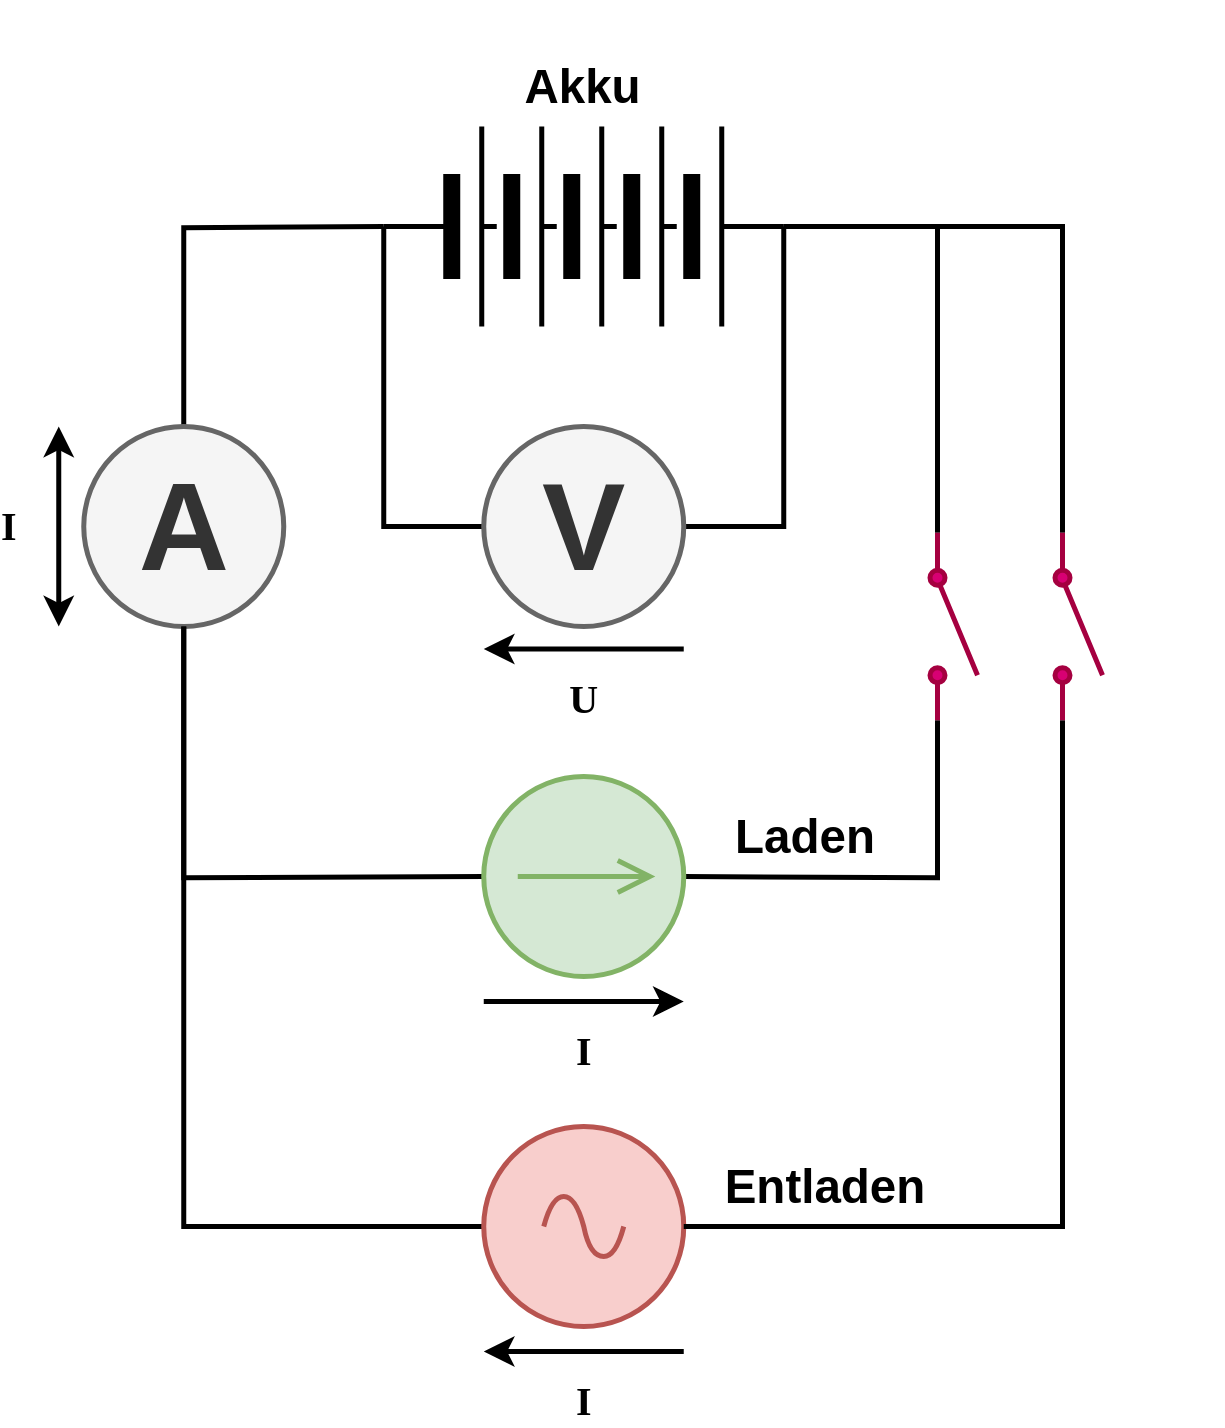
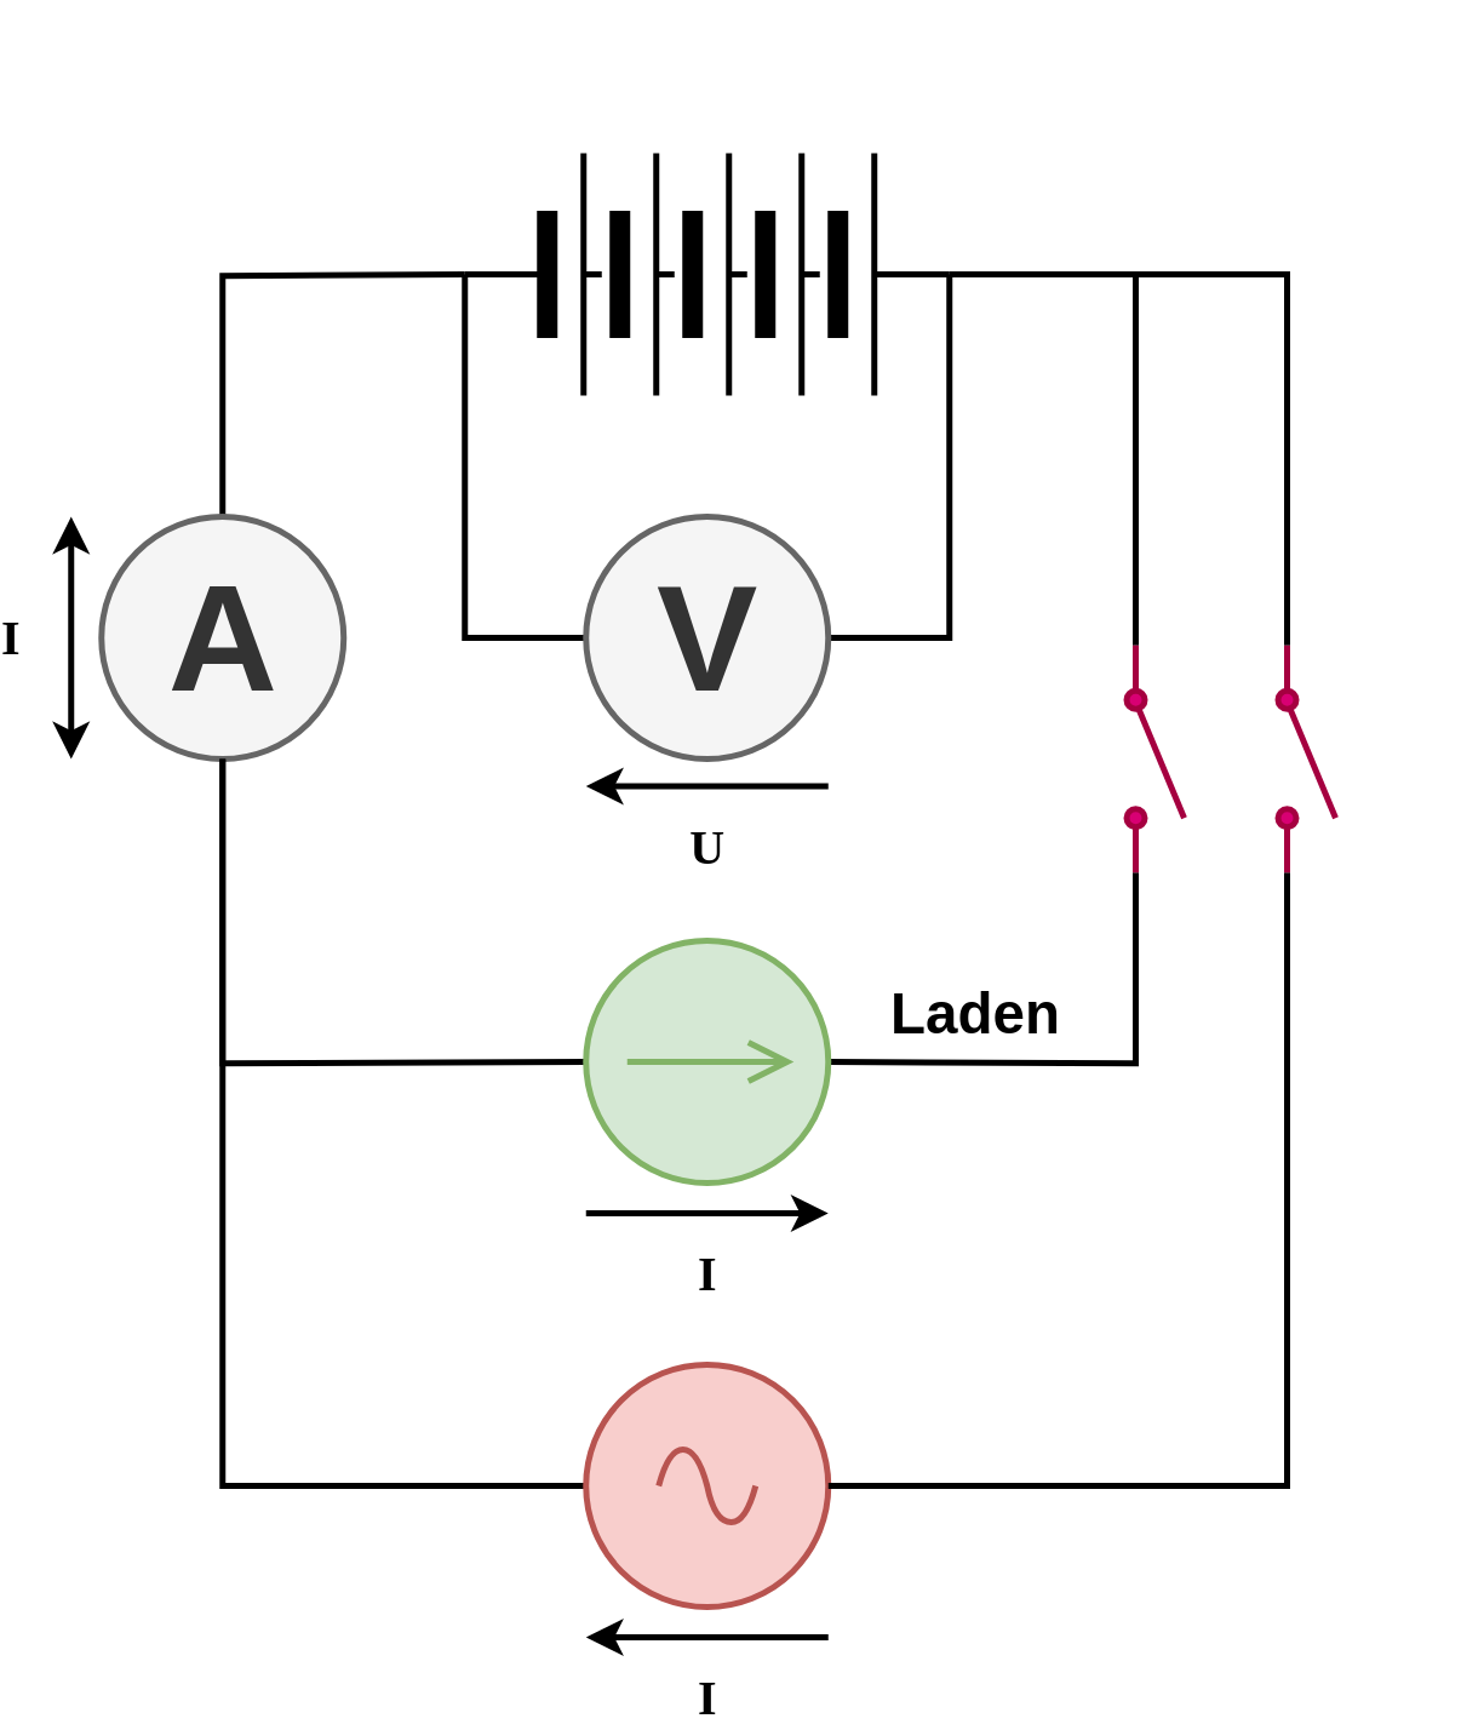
  <mxCell id="0" />
  <mxCell id="1" parent="0" />
  <mxCell id="2" style="edgeStyle=orthogonalEdgeStyle;rounded=0;orthogonalLoop=1;jettySize=auto;html=1;exitX=0;exitY=0.5;exitDx=0;exitDy=0;exitPerimeter=0;entryX=0;entryY=0.5;entryDx=0;entryDy=0;endArrow=none;endFill=0;strokeWidth=2;fontStyle=1" parent="1" target="8" edge="1"><mxGeometry relative="1" as="geometry"><mxPoint x="150" y="90" as="sourcePoint" /><Array as="points"><mxPoint x="150" y="210" /></Array></mxGeometry></mxCell>
  <mxCell id="3" style="edgeStyle=orthogonalEdgeStyle;rounded=0;orthogonalLoop=1;jettySize=auto;html=1;exitX=1;exitY=0.5;exitDx=0;exitDy=0;exitPerimeter=0;entryX=1;entryY=0.5;entryDx=0;entryDy=0;endArrow=none;endFill=0;strokeWidth=2;fontStyle=1" parent="1" target="8" edge="1"><mxGeometry relative="1" as="geometry"><mxPoint x="310" y="90" as="sourcePoint" /><Array as="points"><mxPoint x="310" y="210" /></Array></mxGeometry></mxCell>
  <mxCell id="4" style="edgeStyle=orthogonalEdgeStyle;rounded=0;orthogonalLoop=1;jettySize=auto;html=1;exitX=0;exitY=0.5;exitDx=0;exitDy=0;exitPerimeter=0;entryX=0.5;entryY=0;entryDx=0;entryDy=0;endArrow=none;endFill=0;strokeWidth=2;fontStyle=1" parent="1" target="7" edge="1"><mxGeometry relative="1" as="geometry"><mxPoint x="150" y="90" as="sourcePoint" /></mxGeometry></mxCell>
  <mxCell id="5" value="I" style="endArrow=classic;html=1;labelBackgroundColor=none;strokeWidth=2;fontFamily=Verdana;fontSize=16;fontStyle=1" parent="1" edge="1"><mxGeometry y="20" width="50" height="50" relative="1" as="geometry"><mxPoint x="270" y="540" as="sourcePoint" /><mxPoint x="190" y="540" as="targetPoint" /><mxPoint as="offset" /></mxGeometry></mxCell>
  <mxCell id="6" value="U" style="endArrow=classic;html=1;labelBackgroundColor=none;strokeWidth=2;fontFamily=Verdana;fontSize=16;fontStyle=1" parent="1" edge="1"><mxGeometry y="20" width="50" height="50" relative="1" as="geometry"><mxPoint x="270" y="259" as="sourcePoint" /><mxPoint x="190" y="259" as="targetPoint" /><mxPoint as="offset" /></mxGeometry></mxCell>
  <mxCell id="7" value="A" style="verticalLabelPosition=middle;shadow=0;dashed=0;align=center;html=1;verticalAlign=middle;strokeWidth=2;shape=ellipse;aspect=fixed;fontSize=50;fillColor=#f5f5f5;fontColor=#333333;strokeColor=#666666;fontStyle=1" parent="1" vertex="1"><mxGeometry x="30" y="170" width="80" height="80" as="geometry" /></mxCell>
  <mxCell id="8" value="V" style="verticalLabelPosition=middle;shadow=0;dashed=0;align=center;html=1;verticalAlign=middle;strokeWidth=2;shape=ellipse;aspect=fixed;fontSize=50;fillColor=#f5f5f5;fontColor=#333333;strokeColor=#666666;fontStyle=1" parent="1" vertex="1"><mxGeometry x="190" y="170" width="80" height="80" as="geometry" /></mxCell>
  <mxCell id="9" style="edgeStyle=orthogonalEdgeStyle;rounded=0;orthogonalLoop=1;jettySize=auto;html=1;exitX=0;exitY=0.5;exitDx=0;exitDy=0;exitPerimeter=0;entryX=0.5;entryY=1;entryDx=0;entryDy=0;startArrow=none;startFill=0;endArrow=none;endFill=0;strokeWidth=2;fontStyle=1" parent="1" source="10" target="7" edge="1"><mxGeometry relative="1" as="geometry" /></mxCell>
  <mxCell id="10" value="" style="pointerEvents=1;verticalLabelPosition=bottom;shadow=0;dashed=0;align=center;html=1;verticalAlign=top;shape=mxgraph.electrical.signal_sources.source;aspect=fixed;points=[[0.5,0,0],[1,0.5,0],[0.5,1,0],[0,0.5,0]];elSignalType=ac;fillColor=#f8cecc;strokeColor=#b85450;strokeWidth=2;fontStyle=1" parent="1" vertex="1"><mxGeometry x="190" y="450" width="80" height="80" as="geometry" /></mxCell>
  <mxCell id="11" style="edgeStyle=orthogonalEdgeStyle;rounded=0;orthogonalLoop=1;jettySize=auto;html=1;exitX=0;exitY=0.5;exitDx=0;exitDy=0;exitPerimeter=0;entryX=0.5;entryY=1;entryDx=0;entryDy=0;endArrow=none;endFill=0;strokeWidth=2;fontStyle=1" parent="1" target="7" edge="1"><mxGeometry relative="1" as="geometry"><mxPoint x="190" y="350" as="sourcePoint" /></mxGeometry></mxCell>
  <mxCell id="12" style="edgeStyle=orthogonalEdgeStyle;rounded=0;orthogonalLoop=1;jettySize=auto;html=1;exitX=1;exitY=0.5;exitDx=0;exitDy=0;exitPerimeter=0;entryX=1;entryY=0.8;entryDx=0;entryDy=0;startArrow=none;startFill=0;endArrow=none;endFill=0;strokeWidth=2;fontStyle=1" parent="1" target="19" edge="1"><mxGeometry relative="1" as="geometry"><mxPoint x="270" y="350" as="sourcePoint" /></mxGeometry></mxCell>
  <mxCell id="13" value="" style="pointerEvents=1;verticalLabelPosition=bottom;shadow=0;dashed=0;align=center;html=1;verticalAlign=top;shape=mxgraph.electrical.miscellaneous.batteryStack;strokeWidth=2;fontStyle=1" parent="1" vertex="1"><mxGeometry x="150" y="50" width="160" height="80" as="geometry" /></mxCell>
  <mxCell id="14" value="I" style="endArrow=none;html=1;labelBackgroundColor=none;strokeWidth=2;fontFamily=Verdana;fontSize=16;startArrow=classic;startFill=1;endFill=0;fontStyle=1" parent="1" edge="1"><mxGeometry y="20" width="50" height="50" relative="1" as="geometry"><mxPoint x="270" y="400" as="sourcePoint" /><mxPoint x="190" y="400" as="targetPoint" /><mxPoint as="offset" /></mxGeometry></mxCell>
  <mxCell id="15" style="edgeStyle=orthogonalEdgeStyle;rounded=0;orthogonalLoop=1;jettySize=auto;html=1;exitX=1;exitY=0.8;exitDx=0;exitDy=0;entryX=1;entryY=0.5;entryDx=0;entryDy=0;entryPerimeter=0;startArrow=none;startFill=0;endArrow=none;endFill=0;strokeWidth=2;fontStyle=1" parent="1" source="17" target="10" edge="1"><mxGeometry relative="1" as="geometry" /></mxCell>
  <mxCell id="16" style="edgeStyle=orthogonalEdgeStyle;rounded=0;orthogonalLoop=1;jettySize=auto;html=1;exitX=0;exitY=0.8;exitDx=0;exitDy=0;entryX=1;entryY=0.5;entryDx=0;entryDy=0;startArrow=none;startFill=0;endArrow=none;endFill=0;strokeWidth=2;fontStyle=1" parent="1" source="17" target="13" edge="1"><mxGeometry relative="1" as="geometry" /></mxCell>
  <mxCell id="17" value="" style="shape=mxgraph.electrical.electro-mechanical.singleSwitch;aspect=fixed;elSwitchState=off;rotation=90;fillColor=#d80073;strokeColor=#A50040;fontColor=#ffffff;strokeWidth=2;fontStyle=1" parent="1" vertex="1"><mxGeometry x="390" y="240" width="75" height="20" as="geometry" /></mxCell>
  <mxCell id="18" style="edgeStyle=orthogonalEdgeStyle;rounded=0;orthogonalLoop=1;jettySize=auto;html=1;exitX=0;exitY=0.8;exitDx=0;exitDy=0;entryX=1;entryY=0.5;entryDx=0;entryDy=0;startArrow=none;startFill=0;endArrow=none;endFill=0;strokeWidth=2;fontStyle=1" parent="1" source="19" target="13" edge="1"><mxGeometry relative="1" as="geometry" /></mxCell>
  <mxCell id="19" value="" style="shape=mxgraph.electrical.electro-mechanical.singleSwitch;aspect=fixed;elSwitchState=off;rotation=90;fillColor=#d80073;fontColor=#ffffff;strokeColor=#A50040;strokeWidth=2;fontStyle=1" parent="1" vertex="1"><mxGeometry x="340" y="240" width="75" height="20" as="geometry" /></mxCell>
  <mxCell id="20" value="I" style="endArrow=classic;html=1;labelBackgroundColor=none;strokeWidth=2;fontFamily=Verdana;fontSize=16;startArrow=classic;startFill=1;endFill=1;fontStyle=1" parent="1" edge="1"><mxGeometry y="20" width="50" height="50" relative="1" as="geometry"><mxPoint x="20" y="250" as="sourcePoint" /><mxPoint x="20" y="170" as="targetPoint" /><mxPoint as="offset" /></mxGeometry></mxCell>
- <mxCell id="21" value="&lt;font style=&quot;font-size: 19px;&quot;&gt;Akku&lt;/font&gt;" style="text;html=1;strokeColor=none;fillColor=none;align=center;verticalAlign=middle;whiteSpace=wrap;rounded=0;strokeWidth=2;fontStyle=1" parent="1" vertex="1"><mxGeometry x="190" y="20" width="80" height="30" as="geometry" /></mxCell>
- <mxCell id="22" value="&lt;font style=&quot;font-size: 19px;&quot;&gt;Entladen&lt;/font&gt;" style="text;html=1;strokeColor=none;fillColor=none;align=center;verticalAlign=middle;whiteSpace=wrap;rounded=0;strokeWidth=2;fontStyle=1" parent="1" vertex="1"><mxGeometry x="277" y="460" width="100" height="30" as="geometry" /></mxCell>
  <mxCell id="23" value="&lt;font style=&quot;font-size: 19px;&quot;&gt;Laden&lt;/font&gt;" style="text;html=1;strokeColor=none;fillColor=none;align=center;verticalAlign=middle;whiteSpace=wrap;rounded=0;strokeWidth=2;fontStyle=1" parent="1" vertex="1"><mxGeometry x="279" y="320" width="80" height="30" as="geometry" /></mxCell>
  <mxCell id="24" value="" style="pointerEvents=1;verticalLabelPosition=bottom;shadow=0;dashed=0;align=center;html=1;verticalAlign=top;shape=mxgraph.electrical.signal_sources.source;aspect=fixed;points=[[0.5,0,0],[1,0.5,0],[0.5,1,0],[0,0.5,0]];elSignalType=dc2;fontSize=19;rotation=-90;fillColor=#d5e8d4;strokeColor=#82b366;strokeWidth=2;fontStyle=1" parent="1" vertex="1"><mxGeometry x="190" y="310" width="80" height="80" as="geometry" /></mxCell>
